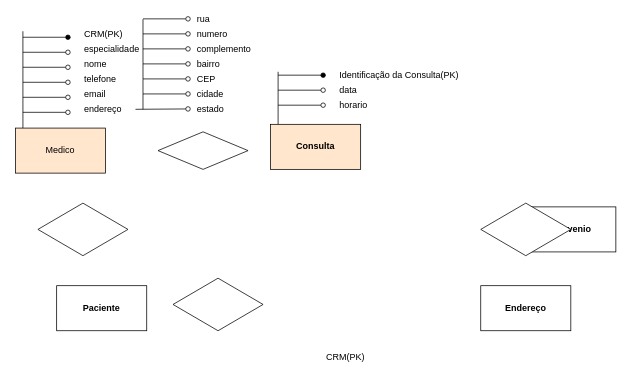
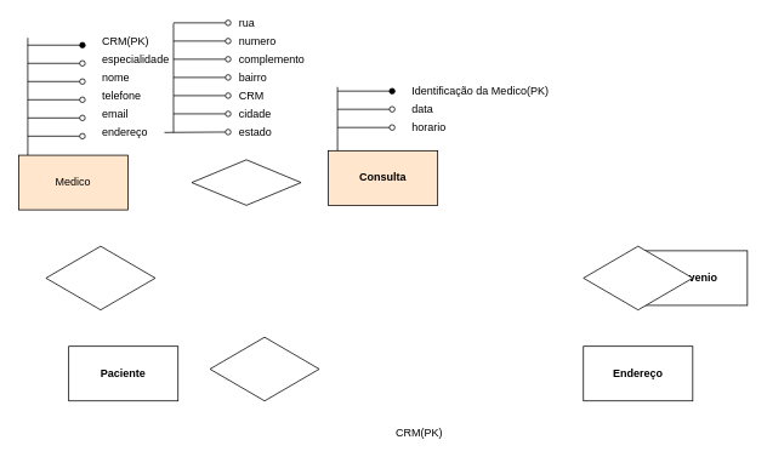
  <mxCell id="0" />
  <mxCell id="1" parent="0" />
  <mxCell id="2" value="Medico" style="rounded=0;whiteSpace=wrap;html=1;fillColor=#ffe6cc;" vertex="1" parent="1"><mxGeometry x="20" y="170" width="120" height="60" as="geometry" /></mxCell>
  <mxCell id="3" value="&lt;b&gt;Paciente&lt;/b&gt;" style="rounded=0;whiteSpace=wrap;html=1;" vertex="1" parent="1"><mxGeometry x="75" y="380" width="120" height="60" as="geometry" /></mxCell>
  <mxCell id="4" value="&lt;b&gt;Consulta&lt;/b&gt;" style="rounded=0;whiteSpace=wrap;html=1;fillColor=#ffe6cc;" vertex="1" parent="1"><mxGeometry x="360" y="165" width="120" height="60" as="geometry" /></mxCell>
  <mxCell id="5" value="&lt;strong&gt;Convenio&lt;/strong&gt;" style="rounded=0;whiteSpace=wrap;html=1;" vertex="1" parent="1"><mxGeometry x="700" y="275" width="120" height="60" as="geometry" /></mxCell>
  <mxCell id="6" value="&lt;strong&gt;Endereço&lt;/strong&gt;" style="rounded=0;whiteSpace=wrap;html=1;" vertex="1" parent="1"><mxGeometry x="640" y="380" width="120" height="60" as="geometry" /></mxCell>
  <mxCell id="7" value="" style="rhombus;whiteSpace=wrap;html=1;" vertex="1" parent="1"><mxGeometry x="210" y="175" width="120" height="50" as="geometry" /></mxCell>
  <mxCell id="8" value="" style="rhombus;whiteSpace=wrap;html=1;" vertex="1" parent="1"><mxGeometry x="640" y="270" width="120" height="70" as="geometry" /></mxCell>
  <mxCell id="9" value="" style="rhombus;whiteSpace=wrap;html=1;" vertex="1" parent="1"><mxGeometry x="50" y="270" width="120" height="70" as="geometry" /></mxCell>
  <mxCell id="10" value="" style="rhombus;whiteSpace=wrap;html=1;" vertex="1" parent="1"><mxGeometry x="230" y="370" width="120" height="70" as="geometry" /></mxCell>
  <mxCell id="11" value="" style="endArrow=oval;html=1;rounded=0;jumpStyle=none;jumpSize=6;endFill=1;align=left;verticalAlign=middle;" edge="1" parent="1"><mxGeometry width="50" height="50" relative="1" as="geometry"><mxPoint x="30" y="49" as="sourcePoint" /><mxPoint x="90" y="49" as="targetPoint" /><Array as="points" /></mxGeometry></mxCell>
  <mxCell id="12" value="" style="endArrow=oval;html=1;rounded=0;jumpStyle=none;jumpSize=6;endFill=0;" edge="1" parent="1"><mxGeometry width="50" height="50" relative="1" as="geometry"><mxPoint x="30" y="109" as="sourcePoint" /><mxPoint x="90" y="109" as="targetPoint" /><Array as="points" /></mxGeometry></mxCell>
  <mxCell id="13" value="" style="endArrow=oval;html=1;rounded=0;jumpStyle=none;jumpSize=6;endFill=0;" edge="1" parent="1"><mxGeometry width="50" height="50" relative="1" as="geometry"><mxPoint x="30" y="129" as="sourcePoint" /><mxPoint x="90" y="129" as="targetPoint" /><Array as="points" /></mxGeometry></mxCell>
  <mxCell id="14" value="" style="endArrow=oval;html=1;rounded=0;jumpStyle=none;jumpSize=6;endFill=0;" edge="1" parent="1"><mxGeometry width="50" height="50" relative="1" as="geometry"><mxPoint x="30" y="89" as="sourcePoint" /><mxPoint x="90" y="89" as="targetPoint" /><Array as="points" /></mxGeometry></mxCell>
  <mxCell id="15" value="" style="endArrow=oval;html=1;rounded=0;jumpStyle=none;jumpSize=6;endFill=0;" edge="1" parent="1"><mxGeometry width="50" height="50" relative="1" as="geometry"><mxPoint x="30" y="69" as="sourcePoint" /><mxPoint x="90" y="69" as="targetPoint" /><Array as="points" /></mxGeometry></mxCell>
  <mxCell id="16" value="especialidade" style="text;html=1;align=left;verticalAlign=middle;whiteSpace=wrap;rounded=0;" vertex="1" parent="1"><mxGeometry x="110" y="60" width="60" height="10" as="geometry" /></mxCell>
  <mxCell id="17" value="CRM(PK)" style="text;html=1;align=left;verticalAlign=middle;whiteSpace=wrap;rounded=0;" vertex="1" parent="1"><mxGeometry x="110" y="40" width="60" height="10" as="geometry" /></mxCell>
  <mxCell id="18" value="endereço" style="text;html=1;align=left;verticalAlign=middle;whiteSpace=wrap;rounded=0;" vertex="1" parent="1"><mxGeometry x="110" y="140" width="60" height="10" as="geometry" /></mxCell>
  <mxCell id="19" value="email" style="text;html=1;align=left;verticalAlign=middle;whiteSpace=wrap;rounded=0;" vertex="1" parent="1"><mxGeometry x="110" y="120" width="60" height="10" as="geometry" /></mxCell>
  <mxCell id="20" value="CRM(PK)" style="text;html=1;align=center;verticalAlign=middle;whiteSpace=wrap;rounded=0;" vertex="1" parent="1"><mxGeometry x="430" y="470" width="60" height="10" as="geometry" /></mxCell>
  <mxCell id="21" value="" style="endArrow=oval;html=1;rounded=0;jumpStyle=none;jumpSize=6;endFill=0;" edge="1" parent="1"><mxGeometry width="50" height="50" relative="1" as="geometry"><mxPoint x="30" y="149" as="sourcePoint" /><mxPoint x="90" y="149" as="targetPoint" /><Array as="points" /></mxGeometry></mxCell>
  <mxCell id="22" value="telefone" style="text;html=1;align=left;verticalAlign=middle;whiteSpace=wrap;rounded=0;" vertex="1" parent="1"><mxGeometry x="110" y="100" width="60" height="10" as="geometry" /></mxCell>
  <mxCell id="23" value="nome" style="text;html=1;align=left;verticalAlign=middle;whiteSpace=wrap;rounded=0;" vertex="1" parent="1"><mxGeometry x="110" y="80" width="60" height="10" as="geometry" /></mxCell>
  <mxCell id="24" value="" style="endArrow=none;html=1;rounded=0;exitX=0.167;exitY=-0.017;exitDx=0;exitDy=0;exitPerimeter=0;" edge="1" parent="1"><mxGeometry width="50" height="50" relative="1" as="geometry"><mxPoint x="30.04" y="170" as="sourcePoint" /><mxPoint x="30" y="41.02" as="targetPoint" /></mxGeometry></mxCell>
  <mxCell id="25" value="" style="endArrow=oval;html=1;rounded=0;jumpStyle=none;jumpSize=6;endFill=0;" edge="1" parent="1"><mxGeometry width="50" height="50" relative="1" as="geometry"><mxPoint x="190" y="44.5" as="sourcePoint" /><mxPoint x="250" y="44.5" as="targetPoint" /><Array as="points" /></mxGeometry></mxCell>
  <mxCell id="26" value="" style="endArrow=oval;html=1;rounded=0;jumpStyle=none;jumpSize=6;endFill=0;" edge="1" parent="1"><mxGeometry width="50" height="50" relative="1" as="geometry"><mxPoint x="190" y="64.5" as="sourcePoint" /><mxPoint x="250" y="64.5" as="targetPoint" /><Array as="points" /></mxGeometry></mxCell>
  <mxCell id="27" value="" style="endArrow=oval;html=1;rounded=0;jumpStyle=none;jumpSize=6;endFill=0;" edge="1" parent="1"><mxGeometry width="50" height="50" relative="1" as="geometry"><mxPoint x="190" y="24.5" as="sourcePoint" /><mxPoint x="250" y="24.5" as="targetPoint" /><Array as="points" /></mxGeometry></mxCell>
  <mxCell id="28" value="" style="endArrow=oval;html=1;rounded=0;jumpStyle=none;jumpSize=6;endFill=0;" edge="1" parent="1"><mxGeometry width="50" height="50" relative="1" as="geometry"><mxPoint x="190" y="84.5" as="sourcePoint" /><mxPoint x="250" y="84.5" as="targetPoint" /><Array as="points" /></mxGeometry></mxCell>
  <mxCell id="29" value="" style="endArrow=oval;html=1;rounded=0;jumpStyle=none;jumpSize=6;endFill=0;" edge="1" parent="1"><mxGeometry width="50" height="50" relative="1" as="geometry"><mxPoint x="190" y="104.5" as="sourcePoint" /><mxPoint x="250" y="104.5" as="targetPoint" /><Array as="points" /></mxGeometry></mxCell>
  <mxCell id="30" value="" style="endArrow=oval;html=1;rounded=0;jumpStyle=none;jumpSize=6;endFill=0;" edge="1" parent="1"><mxGeometry width="50" height="50" relative="1" as="geometry"><mxPoint x="190" y="124.5" as="sourcePoint" /><mxPoint x="250" y="124.5" as="targetPoint" /><Array as="points" /></mxGeometry></mxCell>
  <mxCell id="31" value="" style="endArrow=oval;html=1;rounded=0;jumpStyle=none;jumpSize=6;endFill=0;" edge="1" parent="1"><mxGeometry width="50" height="50" relative="1" as="geometry"><mxPoint x="180" y="145" as="sourcePoint" /><mxPoint x="250" y="144.5" as="targetPoint" /><Array as="points" /></mxGeometry></mxCell>
  <mxCell id="32" value="rua" style="text;html=1;align=left;verticalAlign=middle;whiteSpace=wrap;rounded=0;" vertex="1" parent="1"><mxGeometry x="260" y="20" width="60" height="10" as="geometry" /></mxCell>
  <mxCell id="33" value="numero" style="text;html=1;align=left;verticalAlign=middle;whiteSpace=wrap;rounded=0;" vertex="1" parent="1"><mxGeometry x="260" y="40" width="60" height="10" as="geometry" /></mxCell>
  <mxCell id="34" value="complemento" style="text;html=1;align=left;verticalAlign=middle;whiteSpace=wrap;rounded=0;" vertex="1" parent="1"><mxGeometry x="260" y="60" width="60" height="10" as="geometry" /></mxCell>
  <mxCell id="35" value="bairro" style="text;html=1;align=left;verticalAlign=middle;whiteSpace=wrap;rounded=0;" vertex="1" parent="1"><mxGeometry x="260" y="80" width="60" height="10" as="geometry" /></mxCell>
- <mxCell id="36" value="CEP" style="text;html=1;align=left;verticalAlign=middle;whiteSpace=wrap;rounded=0;" vertex="1" parent="1"><mxGeometry x="260" y="100" width="60" height="10" as="geometry" /></mxCell>
+ <mxCell id="36" value="CRM" style="text;html=1;align=left;verticalAlign=middle;whiteSpace=wrap;rounded=0;" vertex="1" parent="1"><mxGeometry x="260" y="100" width="60" height="10" as="geometry" /></mxCell>
  <mxCell id="37" value="cidade" style="text;html=1;align=left;verticalAlign=middle;whiteSpace=wrap;rounded=0;" vertex="1" parent="1"><mxGeometry x="260" y="120" width="60" height="10" as="geometry" /></mxCell>
  <mxCell id="38" value="estado" style="text;html=1;align=left;verticalAlign=middle;whiteSpace=wrap;rounded=0;" vertex="1" parent="1"><mxGeometry x="260" y="140" width="60" height="10" as="geometry" /></mxCell>
  <mxCell id="39" value="" style="endArrow=none;html=1;rounded=0;" edge="1" parent="1"><mxGeometry width="50" height="50" relative="1" as="geometry"><mxPoint x="190" y="145" as="sourcePoint" /><mxPoint x="190" y="25" as="targetPoint" /><Array as="points"><mxPoint x="190" y="105" /></Array></mxGeometry></mxCell>
  <mxCell id="40" value="" style="endArrow=oval;html=1;rounded=0;jumpStyle=none;jumpSize=6;endFill=1;align=left;verticalAlign=middle;" edge="1" parent="1"><mxGeometry width="50" height="50" relative="1" as="geometry"><mxPoint x="370" y="99.5" as="sourcePoint" /><mxPoint x="430" y="99.5" as="targetPoint" /><Array as="points" /></mxGeometry></mxCell>
  <mxCell id="41" value="" style="endArrow=oval;html=1;rounded=0;jumpStyle=none;jumpSize=6;endFill=0;" edge="1" parent="1"><mxGeometry width="50" height="50" relative="1" as="geometry"><mxPoint x="370" y="139.5" as="sourcePoint" /><mxPoint x="430" y="139.5" as="targetPoint" /><Array as="points" /></mxGeometry></mxCell>
  <mxCell id="42" value="" style="endArrow=oval;html=1;rounded=0;jumpStyle=none;jumpSize=6;endFill=0;" edge="1" parent="1"><mxGeometry width="50" height="50" relative="1" as="geometry"><mxPoint x="370" y="119.5" as="sourcePoint" /><mxPoint x="430" y="119.5" as="targetPoint" /><Array as="points" /></mxGeometry></mxCell>
  <mxCell id="43" value="" style="endArrow=none;html=1;rounded=0;" edge="1" parent="1"><mxGeometry width="50" height="50" relative="1" as="geometry"><mxPoint x="370" y="165" as="sourcePoint" /><mxPoint x="370" y="95" as="targetPoint" /></mxGeometry></mxCell>
- <mxCell id="44" value="Identificação da Consulta(PK)" style="text;html=1;align=left;verticalAlign=middle;whiteSpace=wrap;rounded=0;" vertex="1" parent="1"><mxGeometry x="450" y="95" width="170" height="10" as="geometry" /></mxCell>
+ <mxCell id="44" value="Identificação da Medico(PK)" style="text;html=1;align=left;verticalAlign=middle;whiteSpace=wrap;rounded=0;" vertex="1" parent="1"><mxGeometry x="450" y="95" width="170" height="10" as="geometry" /></mxCell>
  <mxCell id="45" value="data" style="text;html=1;align=left;verticalAlign=middle;whiteSpace=wrap;rounded=0;" vertex="1" parent="1"><mxGeometry x="450" y="115" width="60" height="10" as="geometry" /></mxCell>
  <mxCell id="46" value="horario" style="text;html=1;align=left;verticalAlign=middle;whiteSpace=wrap;rounded=0;" vertex="1" parent="1"><mxGeometry x="450" y="135" width="60" height="10" as="geometry" /></mxCell>
